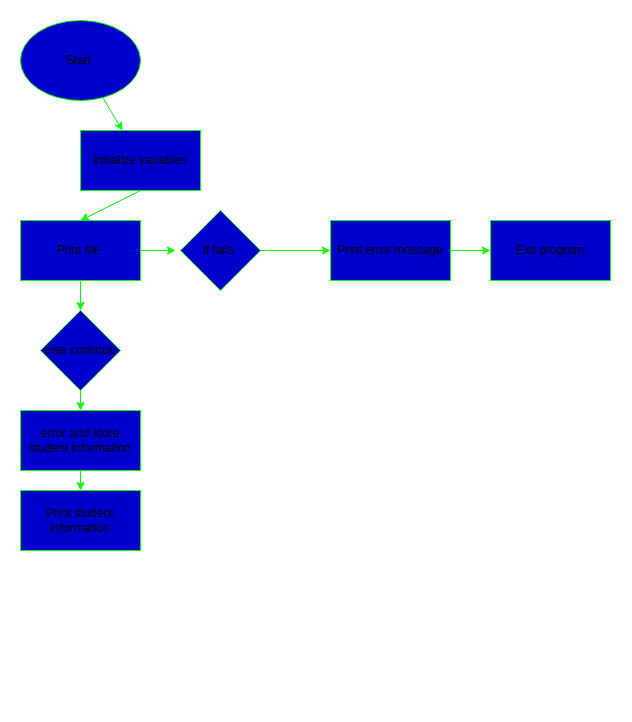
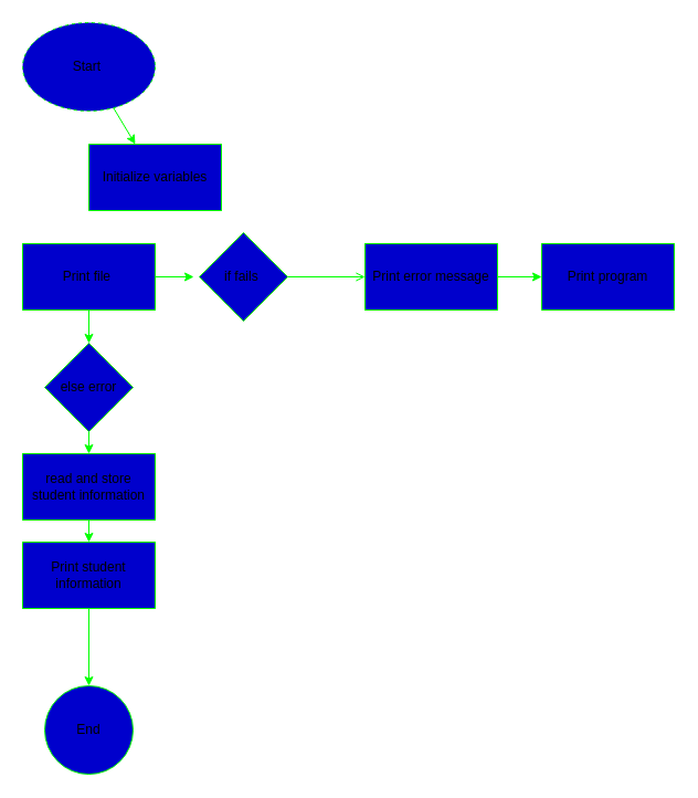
  <mxCell id="0" />
  <mxCell id="1" parent="0" />
  <mxCell id="2" value="" style="edgeStyle=none;html=1;fillColor=#0000CC;strokeColor=#00FF00;" edge="1" parent="1" source="3" target="5"><mxGeometry relative="1" as="geometry" /></mxCell>
- <mxCell id="3" value="Start&amp;nbsp;" style="ellipse;whiteSpace=wrap;html=1;fillColor=#0000CC;strokeColor=#00FF00;" vertex="1" parent="1"><mxGeometry x="20" y="20" width="120" height="80" as="geometry" /></mxCell>
- <mxCell id="4" style="edgeStyle=none;html=1;exitX=0.5;exitY=1;exitDx=0;exitDy=0;entryX=0.5;entryY=0;entryDx=0;entryDy=0;fillColor=#0000CC;strokeColor=#00FF00;" edge="1" parent="1" source="5" target="8"><mxGeometry relative="1" as="geometry" /></mxCell>
+ <mxCell id="3" value="Start&amp;nbsp;" style="ellipse;whiteSpace=wrap;html=1;fillColor=#0000CC;strokeColor=#00FF00;dashed=1;" vertex="1" parent="1"><mxGeometry x="20" y="20" width="120" height="80" as="geometry" /></mxCell>
  <mxCell id="5" value="Initialize variables" style="whiteSpace=wrap;html=1;fillColor=#0000CC;strokeColor=#00FF00;" vertex="1" parent="1"><mxGeometry x="80" y="130" width="120" height="60" as="geometry" /></mxCell>
  <mxCell id="6" value="" style="edgeStyle=none;html=1;fillColor=#0000CC;strokeColor=#00FF00;" edge="1" parent="1" source="8"><mxGeometry relative="1" as="geometry"><mxPoint x="175" y="250" as="targetPoint" /></mxGeometry></mxCell>
  <mxCell id="7" value="" style="edgeStyle=none;html=1;fillColor=#0000CC;strokeColor=#00FF00;" edge="1" parent="1" source="8"><mxGeometry relative="1" as="geometry"><mxPoint x="80" y="310" as="targetPoint" /></mxGeometry></mxCell>
  <mxCell id="8" value="Print file&amp;nbsp;" style="whiteSpace=wrap;html=1;fillColor=#0000CC;strokeColor=#00FF00;" vertex="1" parent="1"><mxGeometry x="20" y="220" width="120" height="60" as="geometry" /></mxCell>
- <mxCell id="9" value="" style="edgeStyle=none;html=1;exitX=1;exitY=0.5;exitDx=0;exitDy=0;fillColor=#0000CC;strokeColor=#00FF00;" edge="1" parent="1" source="13" target="11"><mxGeometry relative="1" as="geometry"><mxPoint x="295" y="250" as="sourcePoint" /></mxGeometry></mxCell>
+ <mxCell id="9" value="" style="edgeStyle=none;html=1;exitX=1;exitY=0.5;exitDx=0;exitDy=0;fillColor=#0000CC;strokeColor=#00FF00;endArrow=open;" edge="1" parent="1" source="13" target="11"><mxGeometry relative="1" as="geometry"><mxPoint x="295" y="250" as="sourcePoint" /></mxGeometry></mxCell>
  <mxCell id="10" value="" style="edgeStyle=none;html=1;fillColor=#0000CC;strokeColor=#00FF00;" edge="1" parent="1" source="11" target="12"><mxGeometry relative="1" as="geometry" /></mxCell>
  <mxCell id="11" value="Print error message" style="whiteSpace=wrap;html=1;fillColor=#0000CC;strokeColor=#00FF00;" vertex="1" parent="1"><mxGeometry x="330" y="220" width="120" height="60" as="geometry" /></mxCell>
- <mxCell id="12" value="Exit program" style="whiteSpace=wrap;html=1;fillColor=#0000CC;strokeColor=#00FF00;" vertex="1" parent="1"><mxGeometry x="490" y="220" width="120" height="60" as="geometry" /></mxCell>
+ <mxCell id="12" value="Print program" style="whiteSpace=wrap;html=1;fillColor=#0000CC;strokeColor=#00FF00;" vertex="1" parent="1"><mxGeometry x="490" y="220" width="120" height="60" as="geometry" /></mxCell>
  <mxCell id="13" value="if fails&amp;nbsp;" style="rhombus;whiteSpace=wrap;html=1;fillColor=#0000CC;strokeColor=#00FF00;" vertex="1" parent="1"><mxGeometry x="180" y="210" width="80" height="80" as="geometry" /></mxCell>
  <mxCell id="14" value="" style="edgeStyle=none;html=1;fillColor=#0000CC;strokeColor=#00FF00;" edge="1" parent="1" source="15" target="17"><mxGeometry relative="1" as="geometry" /></mxCell>
- <mxCell id="15" value="else continue" style="rhombus;whiteSpace=wrap;html=1;fillColor=#0000CC;strokeColor=#00FF00;" vertex="1" parent="1"><mxGeometry x="40" y="310" width="80" height="80" as="geometry" /></mxCell>
+ <mxCell id="15" value="else error" style="rhombus;whiteSpace=wrap;html=1;fillColor=#0000CC;strokeColor=#00FF00;" vertex="1" parent="1"><mxGeometry x="40" y="310" width="80" height="80" as="geometry" /></mxCell>
  <mxCell id="16" value="" style="edgeStyle=none;html=1;fillColor=#0000CC;strokeColor=#00FF00;" edge="1" parent="1" source="17" target="19"><mxGeometry relative="1" as="geometry" /></mxCell>
- <mxCell id="17" value="error and store student information" style="whiteSpace=wrap;html=1;fillColor=#0000CC;strokeColor=#00FF00;" vertex="1" parent="1"><mxGeometry x="20" y="410" width="120" height="60" as="geometry" /></mxCell>
+ <mxCell id="17" value="read and store student information" style="whiteSpace=wrap;html=1;fillColor=#0000CC;strokeColor=#00FF00;" vertex="1" parent="1"><mxGeometry x="20" y="410" width="120" height="60" as="geometry" /></mxCell>
+ <mxCell id="18" value="" style="edgeStyle=none;html=1;fillColor=#0000CC;strokeColor=#00FF00;" edge="1" parent="1" source="19" target="20"><mxGeometry relative="1" as="geometry" /></mxCell>
  <mxCell id="19" value="Print student information" style="whiteSpace=wrap;html=1;fillColor=#0000CC;strokeColor=#00FF00;" vertex="1" parent="1"><mxGeometry x="20" y="490" width="120" height="60" as="geometry" /></mxCell>
+ <mxCell id="20" value="End" style="ellipse;whiteSpace=wrap;html=1;fillColor=#0000CC;strokeColor=#00FF00;" vertex="1" parent="1"><mxGeometry x="40" y="620" width="80" height="80" as="geometry" /></mxCell>
